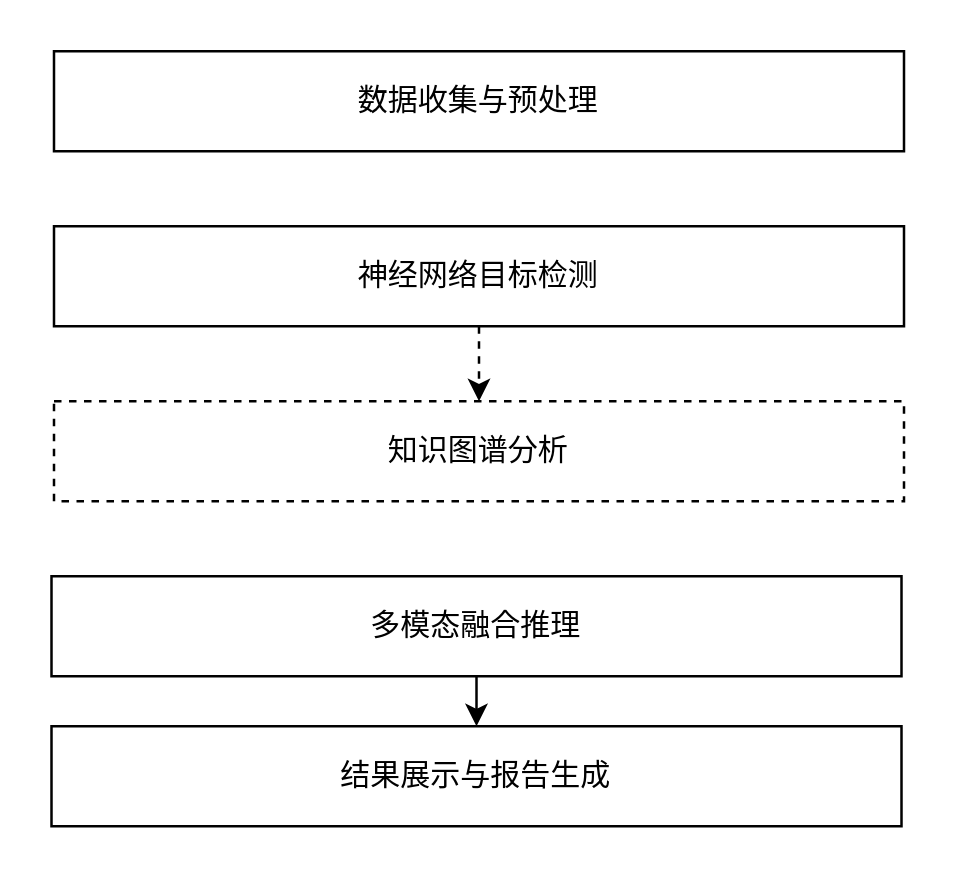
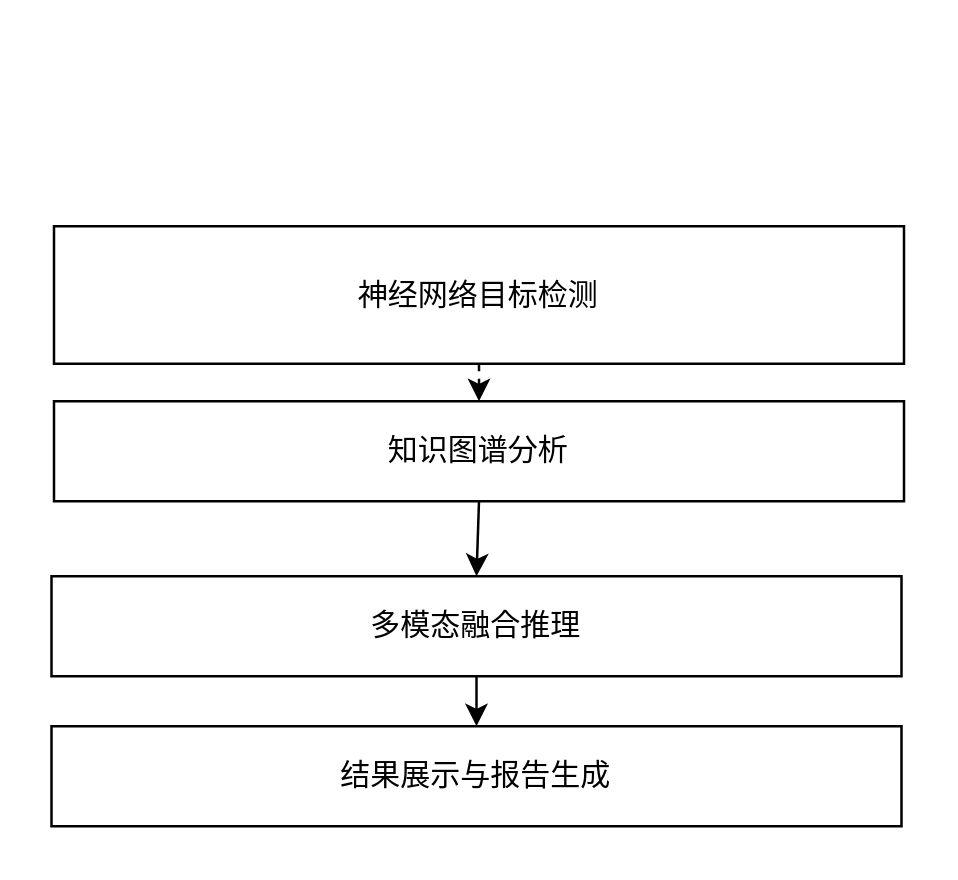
  <mxCell id="0" />
  <mxCell id="1" parent="0" />
- <mxCell id="2" value="数据收集与预处理" style="rounded=0;whiteSpace=wrap;html=1;" vertex="1" parent="1"><mxGeometry x="21" y="20" width="340" height="40" as="geometry" /></mxCell>
  <mxCell id="3" style="edgeStyle=none;html=1;exitX=0.5;exitY=1;exitDx=0;exitDy=0;entryX=0.5;entryY=0;entryDx=0;entryDy=0;dashed=1;" edge="1" parent="1" source="4" target="6"><mxGeometry relative="1" as="geometry"><mxPoint x="191" y="150" as="targetPoint" /></mxGeometry></mxCell>
- <mxCell id="4" value="神经网络目标检测" style="rounded=0;whiteSpace=wrap;html=1;" vertex="1" parent="1"><mxGeometry x="21" y="90" width="340" height="40" as="geometry" /></mxCell>
- <mxCell id="6" value="知识图谱分析" style="rounded=0;whiteSpace=wrap;html=1;dashed=1;" vertex="1" parent="1"><mxGeometry x="21" y="160" width="340" height="40" as="geometry" /></mxCell>
+ <mxCell id="4" value="神经网络目标检测" style="rounded=0;whiteSpace=wrap;html=1;" vertex="1" parent="1"><mxGeometry x="21" y="90" width="340" height="55" as="geometry" /></mxCell>
+ <mxCell id="5" style="edgeStyle=none;html=1;exitX=0.5;exitY=1;exitDx=0;exitDy=0;entryX=0.5;entryY=0;entryDx=0;entryDy=0;" edge="1" parent="1" source="6" target="8"><mxGeometry relative="1" as="geometry" /></mxCell>
+ <mxCell id="6" value="知识图谱分析" style="rounded=0;whiteSpace=wrap;html=1;" vertex="1" parent="1"><mxGeometry x="21" y="160" width="340" height="40" as="geometry" /></mxCell>
  <mxCell id="7" style="edgeStyle=none;html=1;exitX=0.5;exitY=1;exitDx=0;exitDy=0;entryX=0.5;entryY=0;entryDx=0;entryDy=0;" edge="1" parent="1" source="8" target="9"><mxGeometry relative="1" as="geometry" /></mxCell>
  <mxCell id="8" value="多模态融合推理" style="rounded=0;whiteSpace=wrap;html=1;" vertex="1" parent="1"><mxGeometry x="20" y="230" width="340" height="40" as="geometry" /></mxCell>
  <mxCell id="9" value="结果展示与报告生成" style="rounded=0;whiteSpace=wrap;html=1;" vertex="1" parent="1"><mxGeometry x="20" y="290" width="340" height="40" as="geometry" /></mxCell>
